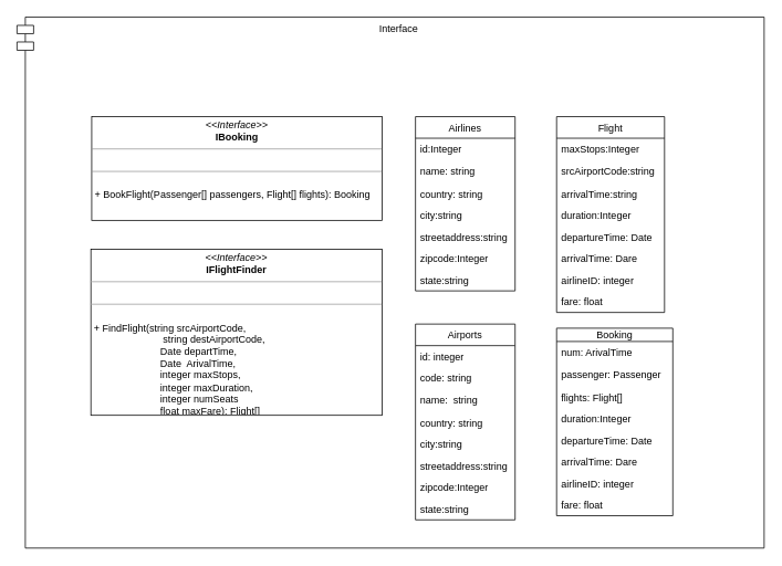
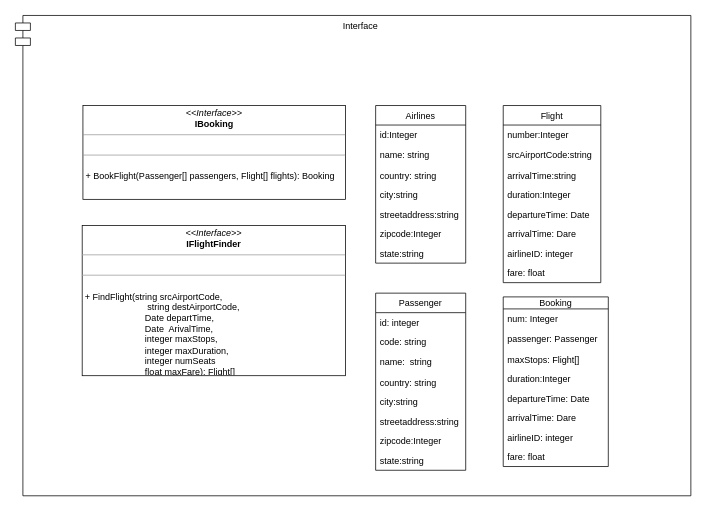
  <mxCell id="0" />
  <mxCell id="1" parent="0" />
  <mxCell id="2" value="Interface" style="shape=module;align=left;spacingLeft=20;align=center;verticalAlign=top;" vertex="1" parent="1"><mxGeometry x="20" y="20" width="900" height="640" as="geometry" /></mxCell>
- <mxCell id="3" value="Airports" style="swimlane;fontStyle=0;childLayout=stackLayout;horizontal=1;startSize=26;fillColor=none;horizontalStack=0;resizeParent=1;resizeParentMax=0;resizeLast=0;collapsible=1;marginBottom=0;" vertex="1" parent="1"><mxGeometry x="500" y="390" width="120" height="236" as="geometry" /></mxCell>
+ <mxCell id="3" value="Passenger" style="swimlane;fontStyle=0;childLayout=stackLayout;horizontal=1;startSize=26;fillColor=none;horizontalStack=0;resizeParent=1;resizeParentMax=0;resizeLast=0;collapsible=1;marginBottom=0;" vertex="1" parent="1"><mxGeometry x="500" y="390" width="120" height="236" as="geometry" /></mxCell>
  <mxCell id="4" value="id: integer" style="text;strokeColor=none;fillColor=none;align=left;verticalAlign=top;spacingLeft=4;spacingRight=4;overflow=hidden;rotatable=0;points=[[0,0.5],[1,0.5]];portConstraint=eastwest;" vertex="1" parent="3"><mxGeometry y="26" width="120" height="26" as="geometry" /></mxCell>
  <mxCell id="5" value="code: string" style="text;strokeColor=none;fillColor=none;align=left;verticalAlign=top;spacingLeft=4;spacingRight=4;overflow=hidden;rotatable=0;points=[[0,0.5],[1,0.5]];portConstraint=eastwest;" vertex="1" parent="3"><mxGeometry y="52" width="120" height="26" as="geometry" /></mxCell>
  <mxCell id="6" value="name:  string" style="text;strokeColor=none;fillColor=none;align=left;verticalAlign=top;spacingLeft=4;spacingRight=4;overflow=hidden;rotatable=0;points=[[0,0.5],[1,0.5]];portConstraint=eastwest;" vertex="1" parent="3"><mxGeometry y="78" width="120" height="28" as="geometry" /></mxCell>
  <mxCell id="7" value="country: string" style="text;strokeColor=none;fillColor=none;align=left;verticalAlign=top;spacingLeft=4;spacingRight=4;overflow=hidden;rotatable=0;points=[[0,0.5],[1,0.5]];portConstraint=eastwest;" vertex="1" parent="3"><mxGeometry y="106" width="120" height="26" as="geometry" /></mxCell>
  <mxCell id="8" value="city:string" style="text;strokeColor=none;fillColor=none;align=left;verticalAlign=top;spacingLeft=4;spacingRight=4;overflow=hidden;rotatable=0;points=[[0,0.5],[1,0.5]];portConstraint=eastwest;" vertex="1" parent="3"><mxGeometry y="132" width="120" height="26" as="geometry" /></mxCell>
  <mxCell id="9" value="streetaddress:string" style="text;strokeColor=none;fillColor=none;align=left;verticalAlign=top;spacingLeft=4;spacingRight=4;overflow=hidden;rotatable=0;points=[[0,0.5],[1,0.5]];portConstraint=eastwest;" vertex="1" parent="3"><mxGeometry y="158" width="120" height="26" as="geometry" /></mxCell>
  <mxCell id="10" value="zipcode:Integer" style="text;strokeColor=none;fillColor=none;align=left;verticalAlign=top;spacingLeft=4;spacingRight=4;overflow=hidden;rotatable=0;points=[[0,0.5],[1,0.5]];portConstraint=eastwest;" vertex="1" parent="3"><mxGeometry y="184" width="120" height="26" as="geometry" /></mxCell>
  <mxCell id="11" value="state:string" style="text;strokeColor=none;fillColor=none;align=left;verticalAlign=top;spacingLeft=4;spacingRight=4;overflow=hidden;rotatable=0;points=[[0,0.5],[1,0.5]];portConstraint=eastwest;" vertex="1" parent="3"><mxGeometry y="210" width="120" height="26" as="geometry" /></mxCell>
  <mxCell id="12" value="Airlines" style="swimlane;fontStyle=0;childLayout=stackLayout;horizontal=1;startSize=26;fillColor=none;horizontalStack=0;resizeParent=1;resizeParentMax=0;resizeLast=0;collapsible=1;marginBottom=0;" vertex="1" parent="1"><mxGeometry x="500" y="140" width="120" height="210" as="geometry" /></mxCell>
  <mxCell id="13" value="id:Integer " style="text;strokeColor=none;fillColor=none;align=left;verticalAlign=top;spacingLeft=4;spacingRight=4;overflow=hidden;rotatable=0;points=[[0,0.5],[1,0.5]];portConstraint=eastwest;" vertex="1" parent="12"><mxGeometry y="26" width="120" height="26" as="geometry" /></mxCell>
  <mxCell id="14" value="name: string" style="text;strokeColor=none;fillColor=none;align=left;verticalAlign=top;spacingLeft=4;spacingRight=4;overflow=hidden;rotatable=0;points=[[0,0.5],[1,0.5]];portConstraint=eastwest;" vertex="1" parent="12"><mxGeometry y="52" width="120" height="28" as="geometry" /></mxCell>
  <mxCell id="15" value="country: string" style="text;strokeColor=none;fillColor=none;align=left;verticalAlign=top;spacingLeft=4;spacingRight=4;overflow=hidden;rotatable=0;points=[[0,0.5],[1,0.5]];portConstraint=eastwest;" vertex="1" parent="12"><mxGeometry y="80" width="120" height="26" as="geometry" /></mxCell>
  <mxCell id="16" value="city:string" style="text;strokeColor=none;fillColor=none;align=left;verticalAlign=top;spacingLeft=4;spacingRight=4;overflow=hidden;rotatable=0;points=[[0,0.5],[1,0.5]];portConstraint=eastwest;" vertex="1" parent="12"><mxGeometry y="106" width="120" height="26" as="geometry" /></mxCell>
  <mxCell id="17" value="streetaddress:string" style="text;strokeColor=none;fillColor=none;align=left;verticalAlign=top;spacingLeft=4;spacingRight=4;overflow=hidden;rotatable=0;points=[[0,0.5],[1,0.5]];portConstraint=eastwest;" vertex="1" parent="12"><mxGeometry y="132" width="120" height="26" as="geometry" /></mxCell>
  <mxCell id="18" value="zipcode:Integer" style="text;strokeColor=none;fillColor=none;align=left;verticalAlign=top;spacingLeft=4;spacingRight=4;overflow=hidden;rotatable=0;points=[[0,0.5],[1,0.5]];portConstraint=eastwest;" vertex="1" parent="12"><mxGeometry y="158" width="120" height="26" as="geometry" /></mxCell>
  <mxCell id="19" value="state:string" style="text;strokeColor=none;fillColor=none;align=left;verticalAlign=top;spacingLeft=4;spacingRight=4;overflow=hidden;rotatable=0;points=[[0,0.5],[1,0.5]];portConstraint=eastwest;" vertex="1" parent="12"><mxGeometry y="184" width="120" height="26" as="geometry" /></mxCell>
  <mxCell id="20" value="Flight" style="swimlane;fontStyle=0;childLayout=stackLayout;horizontal=1;startSize=26;fillColor=none;horizontalStack=0;resizeParent=1;resizeParentMax=0;resizeLast=0;collapsible=1;marginBottom=0;" vertex="1" parent="1"><mxGeometry x="670" y="140" width="130" height="236" as="geometry" /></mxCell>
- <mxCell id="21" value="maxStops:Integer" style="text;strokeColor=none;fillColor=none;align=left;verticalAlign=top;spacingLeft=4;spacingRight=4;overflow=hidden;rotatable=0;points=[[0,0.5],[1,0.5]];portConstraint=eastwest;" vertex="1" parent="20"><mxGeometry y="26" width="130" height="26" as="geometry" /></mxCell>
+ <mxCell id="21" value="number:Integer" style="text;strokeColor=none;fillColor=none;align=left;verticalAlign=top;spacingLeft=4;spacingRight=4;overflow=hidden;rotatable=0;points=[[0,0.5],[1,0.5]];portConstraint=eastwest;" vertex="1" parent="20"><mxGeometry y="26" width="130" height="26" as="geometry" /></mxCell>
  <mxCell id="22" value="srcAirportCode:string " style="text;strokeColor=none;fillColor=none;align=left;verticalAlign=top;spacingLeft=4;spacingRight=4;overflow=hidden;rotatable=0;points=[[0,0.5],[1,0.5]];portConstraint=eastwest;" vertex="1" parent="20"><mxGeometry y="52" width="130" height="28" as="geometry" /></mxCell>
  <mxCell id="23" value="arrivalTime:string" style="text;strokeColor=none;fillColor=none;align=left;verticalAlign=top;spacingLeft=4;spacingRight=4;overflow=hidden;rotatable=0;points=[[0,0.5],[1,0.5]];portConstraint=eastwest;" vertex="1" parent="20"><mxGeometry y="80" width="130" height="26" as="geometry" /></mxCell>
  <mxCell id="24" value="duration:Integer " style="text;strokeColor=none;fillColor=none;align=left;verticalAlign=top;spacingLeft=4;spacingRight=4;overflow=hidden;rotatable=0;points=[[0,0.5],[1,0.5]];portConstraint=eastwest;" vertex="1" parent="20"><mxGeometry y="106" width="130" height="26" as="geometry" /></mxCell>
  <mxCell id="25" value="departureTime: Date" style="text;strokeColor=none;fillColor=none;align=left;verticalAlign=top;spacingLeft=4;spacingRight=4;overflow=hidden;rotatable=0;points=[[0,0.5],[1,0.5]];portConstraint=eastwest;" vertex="1" parent="20"><mxGeometry y="132" width="130" height="26" as="geometry" /></mxCell>
  <mxCell id="26" value="arrivalTime: Dare" style="text;strokeColor=none;fillColor=none;align=left;verticalAlign=top;spacingLeft=4;spacingRight=4;overflow=hidden;rotatable=0;points=[[0,0.5],[1,0.5]];portConstraint=eastwest;" vertex="1" parent="20"><mxGeometry y="158" width="130" height="26" as="geometry" /></mxCell>
  <mxCell id="27" value="airlineID: integer" style="text;strokeColor=none;fillColor=none;align=left;verticalAlign=top;spacingLeft=4;spacingRight=4;overflow=hidden;rotatable=0;points=[[0,0.5],[1,0.5]];portConstraint=eastwest;" vertex="1" parent="20"><mxGeometry y="184" width="130" height="26" as="geometry" /></mxCell>
  <mxCell id="28" value="fare: float" style="text;strokeColor=none;fillColor=none;align=left;verticalAlign=top;spacingLeft=4;spacingRight=4;overflow=hidden;rotatable=0;points=[[0,0.5],[1,0.5]];portConstraint=eastwest;" vertex="1" parent="20"><mxGeometry y="210" width="130" height="26" as="geometry" /></mxCell>
  <mxCell id="29" value="&lt;p style=&quot;margin: 0px ; margin-top: 4px ; text-align: center&quot;&gt;&lt;i&gt;&amp;lt;&amp;lt;Interface&amp;gt;&amp;gt;&lt;/i&gt;&lt;br&gt;&lt;b&gt;IFlightFinder&lt;/b&gt;&lt;/p&gt;&lt;hr size=&quot;1&quot;&gt;&lt;p style=&quot;margin: 0px ; margin-left: 4px&quot;&gt;&lt;br&gt;&lt;/p&gt;&lt;hr size=&quot;1&quot;&gt;&lt;p style=&quot;margin: 0px ; margin-left: 4px&quot;&gt;&lt;br&gt;+ FindFlight(string srcAirportCode,&lt;/p&gt;&lt;p style=&quot;margin: 0px ; margin-left: 4px&quot;&gt;&lt;span style=&quot;white-space: pre&quot;&gt;&#09;&lt;/span&gt;&lt;span style=&quot;white-space: pre&quot;&gt;&#09;&lt;/span&gt;&lt;span style=&quot;white-space: pre&quot;&gt;&#09;&lt;/span&gt;&amp;nbsp;string destAirportCode,&amp;nbsp;&lt;/p&gt;&lt;p style=&quot;margin: 0px ; margin-left: 4px&quot;&gt;&lt;span style=&quot;white-space: pre&quot;&gt;&#09;&lt;/span&gt;&lt;span style=&quot;white-space: pre&quot;&gt;&#09;&lt;/span&gt;&lt;span style=&quot;white-space: pre&quot;&gt;&#09;&lt;/span&gt;Date departTime,&amp;nbsp;&lt;/p&gt;&lt;p style=&quot;margin: 0px ; margin-left: 4px&quot;&gt;&lt;span style=&quot;white-space: pre&quot;&gt;&#09;&lt;/span&gt;&lt;span style=&quot;white-space: pre&quot;&gt;&#09;&lt;/span&gt;&lt;span style=&quot;white-space: pre&quot;&gt;&#09;&lt;/span&gt;Date&amp;nbsp; ArivalTime,&lt;/p&gt;&lt;p style=&quot;margin: 0px ; margin-left: 4px&quot;&gt;&lt;span style=&quot;white-space: pre&quot;&gt;&#09;&lt;/span&gt;&lt;span style=&quot;white-space: pre&quot;&gt;&#09;&lt;/span&gt;&lt;span style=&quot;white-space: pre&quot;&gt;&#09;&lt;/span&gt;integer maxStops,&lt;/p&gt;&lt;p style=&quot;margin: 0px ; margin-left: 4px&quot;&gt;&lt;span style=&quot;white-space: pre&quot;&gt;&#09;&lt;/span&gt;&lt;span style=&quot;white-space: pre&quot;&gt;&#09;&lt;/span&gt;&lt;span style=&quot;white-space: pre&quot;&gt;&#09;&lt;/span&gt;integer maxDuration,&lt;/p&gt;&lt;p style=&quot;margin: 0px ; margin-left: 4px&quot;&gt;&lt;span style=&quot;white-space: pre&quot;&gt;&#09;&lt;/span&gt;&lt;span style=&quot;white-space: pre&quot;&gt;&#09;&lt;/span&gt;&lt;span style=&quot;white-space: pre&quot;&gt;&#09;&lt;/span&gt;integer numSeats&lt;/p&gt;&lt;p style=&quot;margin: 0px ; margin-left: 4px&quot;&gt;&lt;span style=&quot;white-space: pre&quot;&gt;&#09;&lt;/span&gt;&lt;span style=&quot;white-space: pre&quot;&gt;&#09;&lt;/span&gt;&lt;span style=&quot;white-space: pre&quot;&gt;&#09;&lt;/span&gt;float maxFare): Flight[]&lt;/p&gt;" style="verticalAlign=top;align=left;overflow=fill;fontSize=12;fontFamily=Helvetica;html=1;" vertex="1" parent="1"><mxGeometry x="109" y="300" width="351" height="200" as="geometry" /></mxCell>
  <mxCell id="30" value="&lt;p style=&quot;margin: 0px ; margin-top: 4px ; text-align: center&quot;&gt;&lt;i&gt;&amp;lt;&amp;lt;Interface&amp;gt;&amp;gt;&lt;/i&gt;&lt;br&gt;&lt;b&gt;IBooking&lt;/b&gt;&lt;/p&gt;&lt;hr size=&quot;1&quot;&gt;&lt;p style=&quot;margin: 0px ; margin-left: 4px&quot;&gt;&lt;br&gt;&lt;/p&gt;&lt;hr size=&quot;1&quot;&gt;&lt;p style=&quot;margin: 0px ; margin-left: 4px&quot;&gt;&lt;br&gt;+ BookFlight(Passenger[] passengers, Flight[] flights): Booking&lt;/p&gt;" style="verticalAlign=top;align=left;overflow=fill;fontSize=12;fontFamily=Helvetica;html=1;" vertex="1" parent="1"><mxGeometry x="110" y="140" width="350" height="125" as="geometry" /></mxCell>
  <mxCell id="31" value="Booking" style="swimlane;fontStyle=0;childLayout=stackLayout;horizontal=1;startSize=16;fillColor=none;horizontalStack=0;resizeParent=1;resizeParentMax=0;resizeLast=0;collapsible=1;marginBottom=0;" vertex="1" parent="1"><mxGeometry x="670" y="395" width="140" height="226" as="geometry" /></mxCell>
- <mxCell id="32" value="num: ArivalTime" style="text;strokeColor=none;fillColor=none;align=left;verticalAlign=top;spacingLeft=4;spacingRight=4;overflow=hidden;rotatable=0;points=[[0,0.5],[1,0.5]];portConstraint=eastwest;" vertex="1" parent="31"><mxGeometry y="16" width="140" height="26" as="geometry" /></mxCell>
+ <mxCell id="32" value="num: Integer" style="text;strokeColor=none;fillColor=none;align=left;verticalAlign=top;spacingLeft=4;spacingRight=4;overflow=hidden;rotatable=0;points=[[0,0.5],[1,0.5]];portConstraint=eastwest;" vertex="1" parent="31"><mxGeometry y="16" width="140" height="26" as="geometry" /></mxCell>
  <mxCell id="33" value="passenger: Passenger" style="text;strokeColor=none;fillColor=none;align=left;verticalAlign=top;spacingLeft=4;spacingRight=4;overflow=hidden;rotatable=0;points=[[0,0.5],[1,0.5]];portConstraint=eastwest;" vertex="1" parent="31"><mxGeometry y="42" width="140" height="28" as="geometry" /></mxCell>
- <mxCell id="34" value="flights: Flight[]" style="text;strokeColor=none;fillColor=none;align=left;verticalAlign=top;spacingLeft=4;spacingRight=4;overflow=hidden;rotatable=0;points=[[0,0.5],[1,0.5]];portConstraint=eastwest;" vertex="1" parent="31"><mxGeometry y="70" width="140" height="26" as="geometry" /></mxCell>
+ <mxCell id="34" value="maxStops: Flight[]" style="text;strokeColor=none;fillColor=none;align=left;verticalAlign=top;spacingLeft=4;spacingRight=4;overflow=hidden;rotatable=0;points=[[0,0.5],[1,0.5]];portConstraint=eastwest;" vertex="1" parent="31"><mxGeometry y="70" width="140" height="26" as="geometry" /></mxCell>
  <mxCell id="35" value="duration:Integer " style="text;strokeColor=none;fillColor=none;align=left;verticalAlign=top;spacingLeft=4;spacingRight=4;overflow=hidden;rotatable=0;points=[[0,0.5],[1,0.5]];portConstraint=eastwest;" vertex="1" parent="31"><mxGeometry y="96" width="140" height="26" as="geometry" /></mxCell>
  <mxCell id="36" value="departureTime: Date" style="text;strokeColor=none;fillColor=none;align=left;verticalAlign=top;spacingLeft=4;spacingRight=4;overflow=hidden;rotatable=0;points=[[0,0.5],[1,0.5]];portConstraint=eastwest;" vertex="1" parent="31"><mxGeometry y="122" width="140" height="26" as="geometry" /></mxCell>
  <mxCell id="37" value="arrivalTime: Dare" style="text;strokeColor=none;fillColor=none;align=left;verticalAlign=top;spacingLeft=4;spacingRight=4;overflow=hidden;rotatable=0;points=[[0,0.5],[1,0.5]];portConstraint=eastwest;" vertex="1" parent="31"><mxGeometry y="148" width="140" height="26" as="geometry" /></mxCell>
  <mxCell id="38" value="airlineID: integer" style="text;strokeColor=none;fillColor=none;align=left;verticalAlign=top;spacingLeft=4;spacingRight=4;overflow=hidden;rotatable=0;points=[[0,0.5],[1,0.5]];portConstraint=eastwest;" vertex="1" parent="31"><mxGeometry y="174" width="140" height="26" as="geometry" /></mxCell>
  <mxCell id="39" value="fare: float" style="text;strokeColor=none;fillColor=none;align=left;verticalAlign=top;spacingLeft=4;spacingRight=4;overflow=hidden;rotatable=0;points=[[0,0.5],[1,0.5]];portConstraint=eastwest;" vertex="1" parent="31"><mxGeometry y="200" width="140" height="26" as="geometry" /></mxCell>
